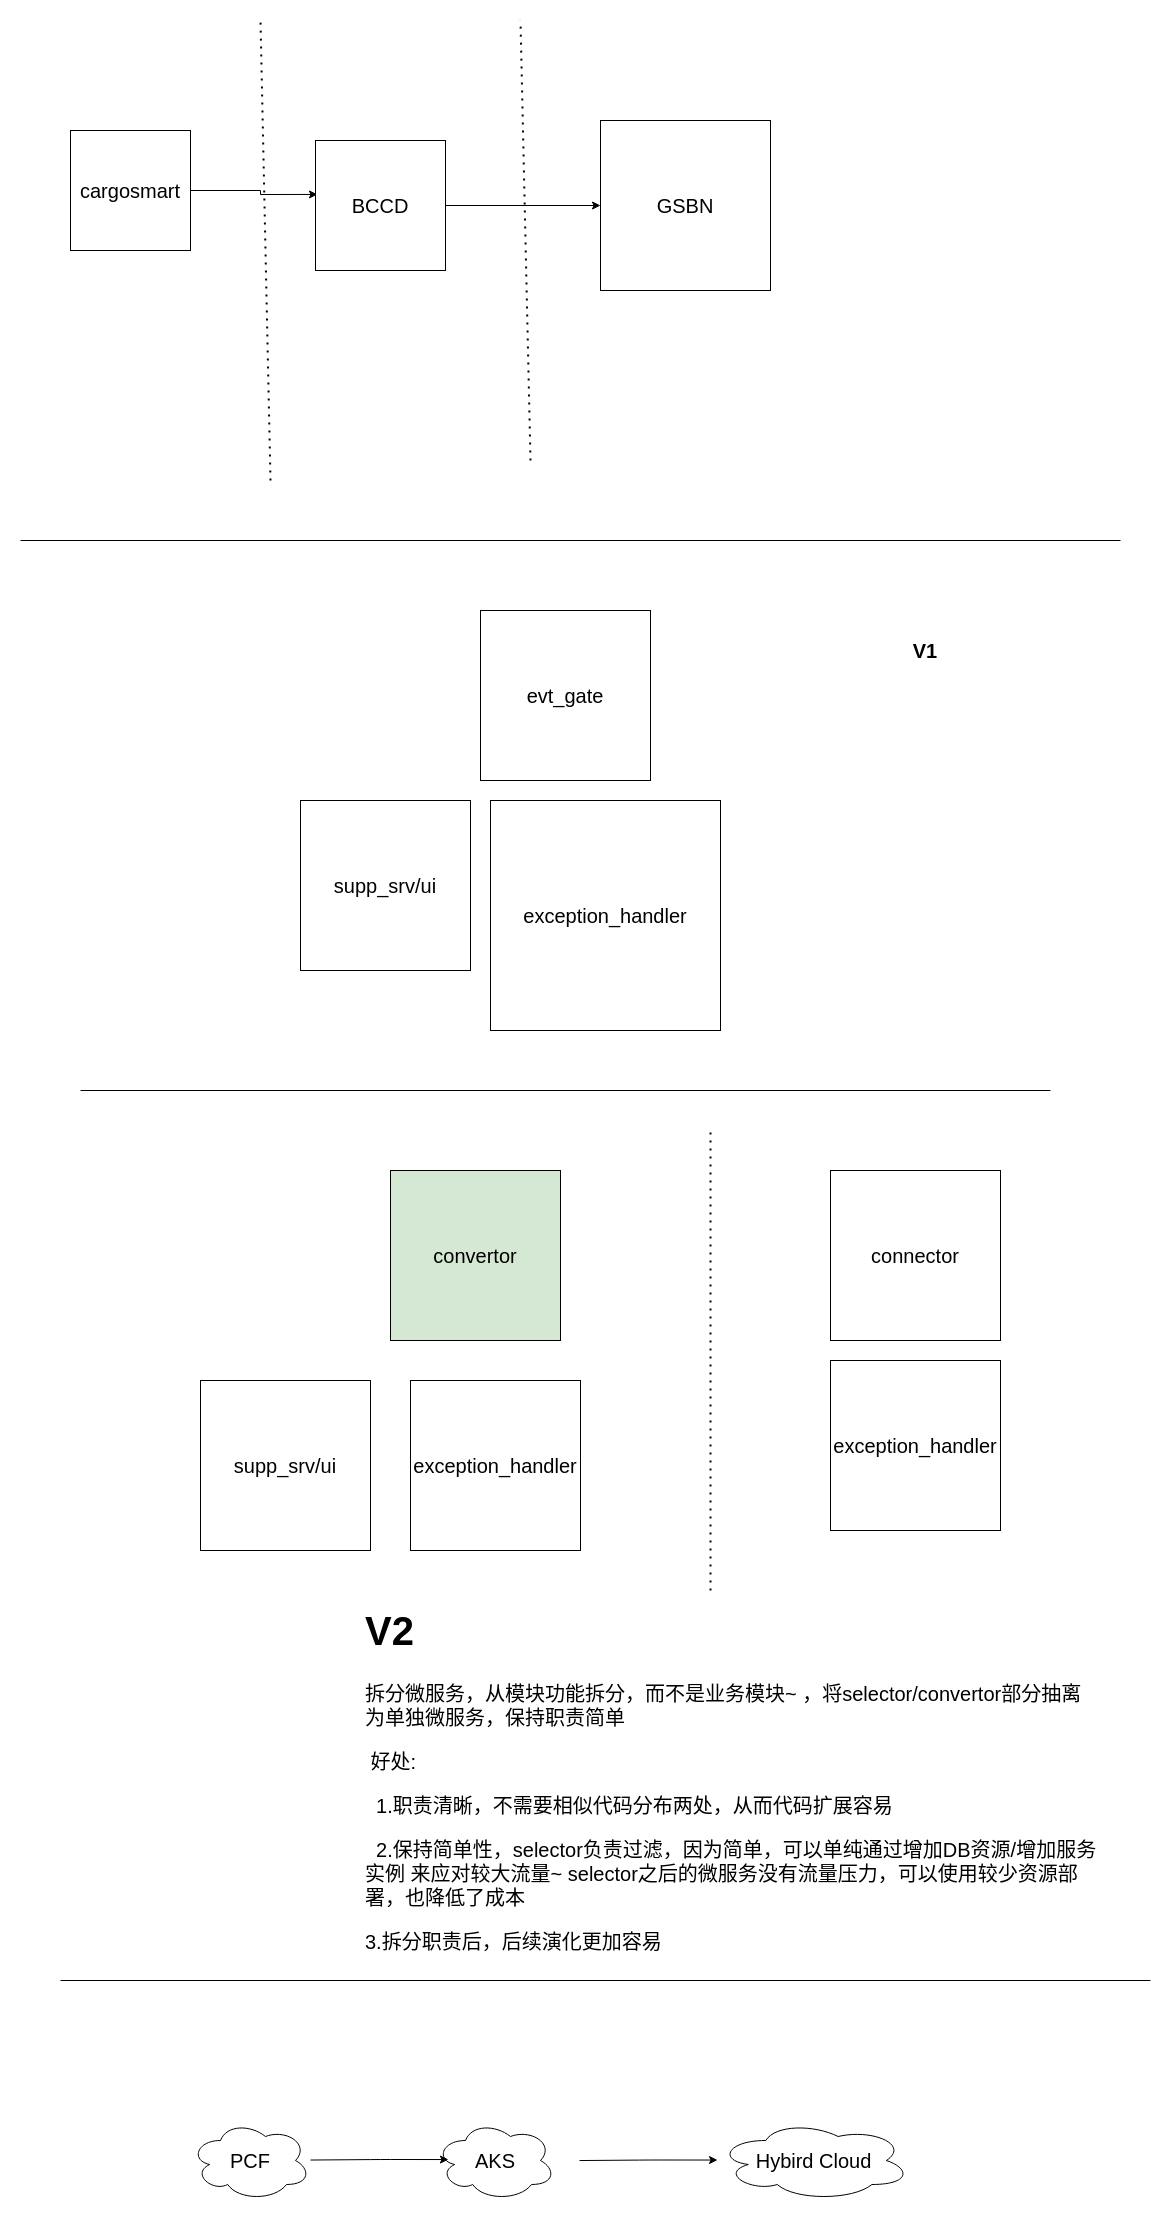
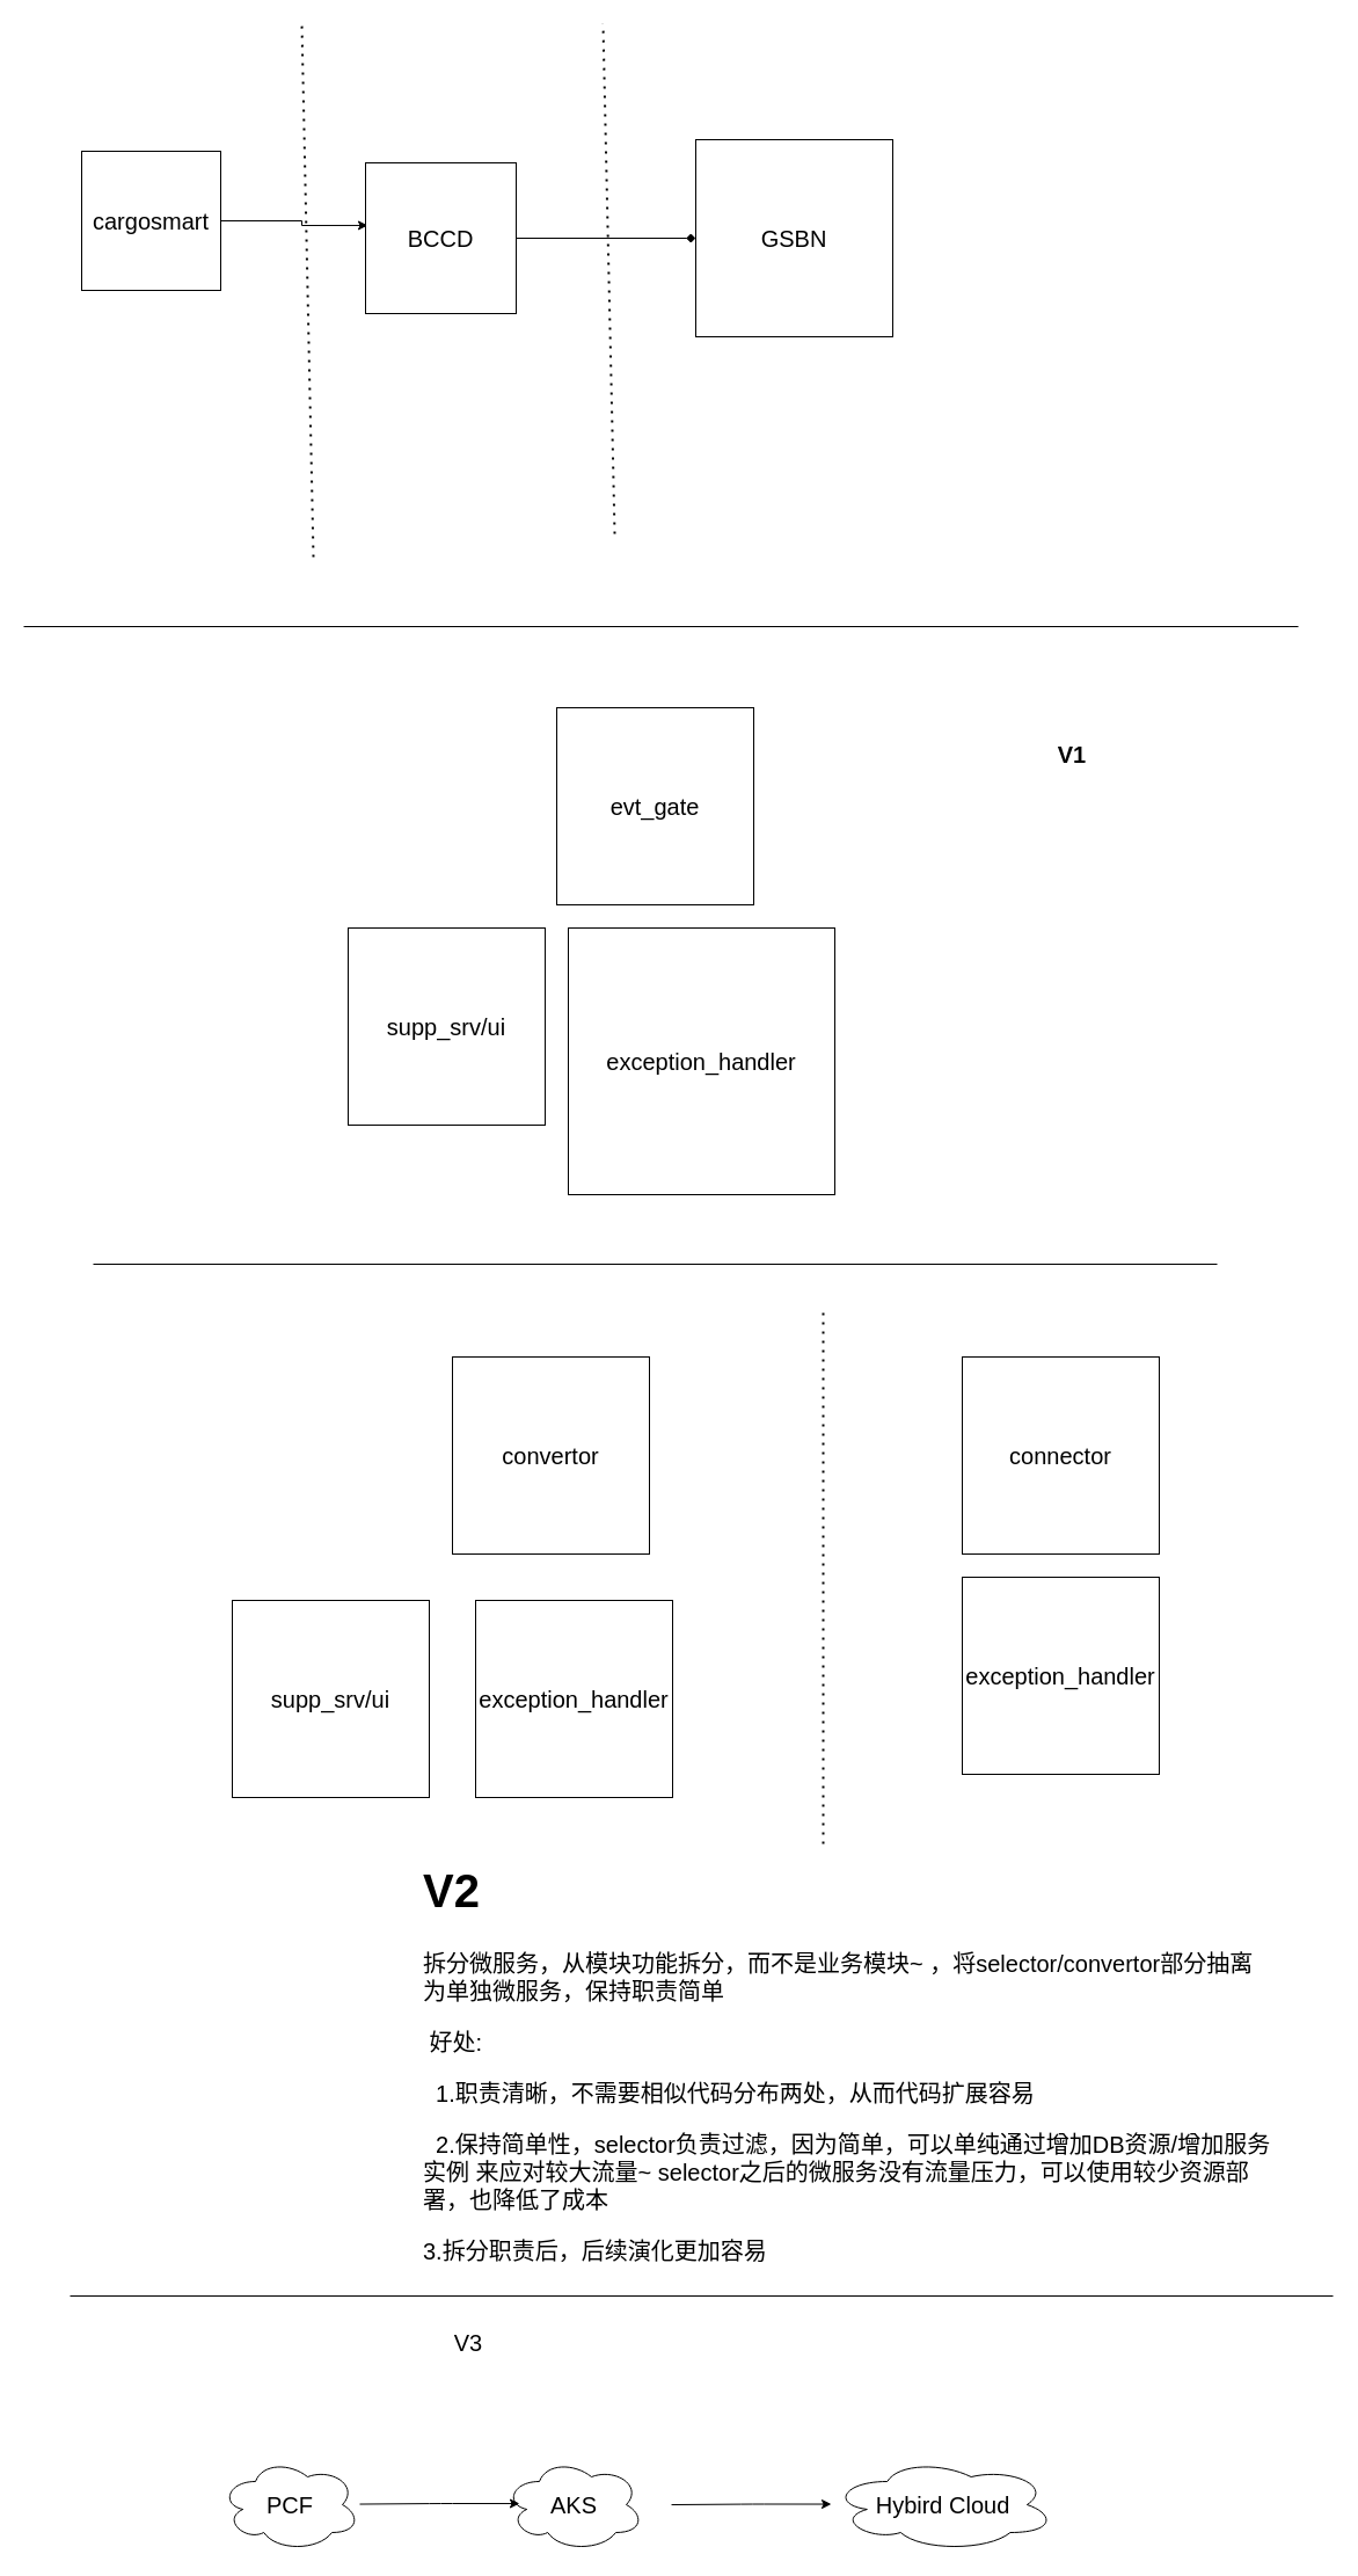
  <mxCell id="0" />
  <mxCell id="1" parent="0" />
  <mxCell id="2" style="edgeStyle=orthogonalEdgeStyle;rounded=0;orthogonalLoop=1;jettySize=auto;html=1;entryX=0.015;entryY=0.415;entryDx=0;entryDy=0;entryPerimeter=0;" edge="1" parent="1" source="3" target="5"><mxGeometry relative="1" as="geometry"><Array as="points"><mxPoint x="260" y="190" /><mxPoint x="260" y="194" /></Array></mxGeometry></mxCell>
  <mxCell id="3" value="&lt;font style=&quot;font-size: 20px&quot;&gt;cargosmart&lt;/font&gt;" style="whiteSpace=wrap;html=1;aspect=fixed;" vertex="1" parent="1"><mxGeometry x="70" y="130" width="120" height="120" as="geometry" /></mxCell>
- <mxCell id="4" style="edgeStyle=orthogonalEdgeStyle;rounded=0;orthogonalLoop=1;jettySize=auto;html=1;entryX=0;entryY=0.5;entryDx=0;entryDy=0;" edge="1" parent="1" source="5" target="6"><mxGeometry relative="1" as="geometry" /></mxCell>
+ <mxCell id="4" style="edgeStyle=orthogonalEdgeStyle;rounded=0;orthogonalLoop=1;jettySize=auto;html=1;entryX=0;entryY=0.5;entryDx=0;entryDy=0;endArrow=diamond;" edge="1" parent="1" source="5" target="6"><mxGeometry relative="1" as="geometry" /></mxCell>
  <mxCell id="5" value="&lt;font style=&quot;font-size: 20px&quot;&gt;BCCD&lt;/font&gt;" style="whiteSpace=wrap;html=1;aspect=fixed;" vertex="1" parent="1"><mxGeometry x="315" y="140" width="130" height="130" as="geometry" /></mxCell>
  <mxCell id="6" value="&lt;font style=&quot;font-size: 20px&quot;&gt;GSBN&lt;/font&gt;" style="whiteSpace=wrap;html=1;aspect=fixed;" vertex="1" parent="1"><mxGeometry x="600" y="120" width="170" height="170" as="geometry" /></mxCell>
  <mxCell id="7" value="" style="endArrow=none;html=1;" edge="1" parent="1"><mxGeometry width="50" height="50" relative="1" as="geometry"><mxPoint x="20" y="540" as="sourcePoint" /><mxPoint x="1120" y="540" as="targetPoint" /></mxGeometry></mxCell>
  <mxCell id="8" value="" style="endArrow=none;dashed=1;html=1;dashPattern=1 3;strokeWidth=2;" edge="1" parent="1"><mxGeometry width="50" height="50" relative="1" as="geometry"><mxPoint x="270" y="480" as="sourcePoint" /><mxPoint x="260" y="20" as="targetPoint" /></mxGeometry></mxCell>
  <mxCell id="9" value="" style="endArrow=none;dashed=1;html=1;dashPattern=1 3;strokeWidth=2;" edge="1" parent="1"><mxGeometry width="50" height="50" relative="1" as="geometry"><mxPoint x="530" y="460" as="sourcePoint" /><mxPoint x="520" y="20" as="targetPoint" /></mxGeometry></mxCell>
  <mxCell id="10" value="&lt;font style=&quot;font-size: 20px&quot;&gt;evt_gate&lt;/font&gt;" style="whiteSpace=wrap;html=1;aspect=fixed;" vertex="1" parent="1"><mxGeometry x="480" y="610" width="170" height="170" as="geometry" /></mxCell>
  <mxCell id="11" value="&lt;font style=&quot;font-size: 20px&quot;&gt;supp_srv/ui&lt;/font&gt;" style="whiteSpace=wrap;html=1;aspect=fixed;" vertex="1" parent="1"><mxGeometry x="300" y="800" width="170" height="170" as="geometry" /></mxCell>
  <mxCell id="12" value="&lt;font style=&quot;font-size: 20px&quot;&gt;exception_handler&lt;/font&gt;" style="whiteSpace=wrap;html=1;aspect=fixed;" vertex="1" parent="1"><mxGeometry x="490" y="800" width="230" height="230" as="geometry" /></mxCell>
  <mxCell id="13" value="V1" style="text;html=1;strokeColor=none;fillColor=none;align=center;verticalAlign=middle;whiteSpace=wrap;rounded=0;fontSize=20;fontStyle=1" vertex="1" parent="1"><mxGeometry x="830" y="610" width="190" height="80" as="geometry" /></mxCell>
  <mxCell id="14" value="" style="endArrow=none;html=1;fontSize=20;" edge="1" parent="1"><mxGeometry width="50" height="50" relative="1" as="geometry"><mxPoint x="80" y="1090" as="sourcePoint" /><mxPoint x="1050" y="1090" as="targetPoint" /></mxGeometry></mxCell>
  <mxCell id="15" value="&lt;font style=&quot;font-size: 20px&quot;&gt;supp_srv/ui&lt;/font&gt;" style="whiteSpace=wrap;html=1;aspect=fixed;" vertex="1" parent="1"><mxGeometry x="200" y="1380" width="170" height="170" as="geometry" /></mxCell>
  <mxCell id="16" value="&lt;font style=&quot;font-size: 20px&quot;&gt;exception_handler&lt;/font&gt;" style="whiteSpace=wrap;html=1;aspect=fixed;" vertex="1" parent="1"><mxGeometry x="410" y="1380" width="170" height="170" as="geometry" /></mxCell>
- <mxCell id="17" value="&lt;font style=&quot;font-size: 20px&quot;&gt;convertor&lt;/font&gt;" style="whiteSpace=wrap;html=1;aspect=fixed;fillColor=#d5e8d4;" vertex="1" parent="1"><mxGeometry x="390" y="1170" width="170" height="170" as="geometry" /></mxCell>
+ <mxCell id="17" value="&lt;font style=&quot;font-size: 20px&quot;&gt;convertor&lt;/font&gt;" style="whiteSpace=wrap;html=1;aspect=fixed;" vertex="1" parent="1"><mxGeometry x="390" y="1170" width="170" height="170" as="geometry" /></mxCell>
  <mxCell id="18" value="&lt;font style=&quot;font-size: 20px&quot;&gt;connector&lt;/font&gt;" style="whiteSpace=wrap;html=1;aspect=fixed;" vertex="1" parent="1"><mxGeometry x="830" y="1170" width="170" height="170" as="geometry" /></mxCell>
  <mxCell id="19" value="" style="endArrow=none;dashed=1;html=1;dashPattern=1 3;strokeWidth=2;fontSize=20;" edge="1" parent="1"><mxGeometry width="50" height="50" relative="1" as="geometry"><mxPoint x="710" y="1590" as="sourcePoint" /><mxPoint x="710" y="1130" as="targetPoint" /></mxGeometry></mxCell>
  <mxCell id="20" value="&lt;font style=&quot;font-size: 20px&quot;&gt;exception_handler&lt;/font&gt;" style="whiteSpace=wrap;html=1;aspect=fixed;" vertex="1" parent="1"><mxGeometry x="830" y="1360" width="170" height="170" as="geometry" /></mxCell>
  <mxCell id="21" value="" style="endArrow=none;html=1;fontSize=20;" edge="1" parent="1"><mxGeometry width="50" height="50" relative="1" as="geometry"><mxPoint x="60" y="1980" as="sourcePoint" /><mxPoint x="1150" y="1980" as="targetPoint" /></mxGeometry></mxCell>
  <mxCell id="22" value="&lt;h1&gt;V2&lt;br&gt;&lt;/h1&gt;&lt;p&gt;拆分微服务，从模块功能拆分，而不是业务模块~ ，将selector/convertor部分抽离为单独微服务，保持职责简单&lt;/p&gt;&lt;p&gt;&amp;nbsp;好处:&lt;/p&gt;&lt;p&gt;&amp;nbsp; 1.职责清晰，不需要相似代码分布两处，从而代码扩展容易&lt;/p&gt;&lt;p&gt;&amp;nbsp; 2.保持简单性，selector负责过滤，因为简单，可以单纯通过增加DB资源/增加服务实例 来应对较大流量~ selector之后的微服务没有流量压力，可以使用较少资源部署，也降低了成本&lt;/p&gt;&lt;p&gt;3.拆分职责后，后续演化更加容易&lt;br&gt;&lt;/p&gt;&lt;p&gt;&lt;br&gt;&lt;/p&gt;&lt;p&gt;&lt;br&gt;&lt;/p&gt;" style="text;html=1;strokeColor=none;fillColor=none;spacing=5;spacingTop=-20;whiteSpace=wrap;overflow=hidden;rounded=0;fontSize=20;" vertex="1" parent="1"><mxGeometry x="360" y="1590" width="740" height="370" as="geometry" /></mxCell>
+ <mxCell id="23" value="V3" style="text;html=1;strokeColor=none;fillColor=none;align=center;verticalAlign=middle;whiteSpace=wrap;rounded=0;fontSize=20;" vertex="1" parent="1"><mxGeometry x="384" y="2010" width="40" height="20" as="geometry" /></mxCell>
  <mxCell id="24" value="PCF" style="ellipse;shape=cloud;whiteSpace=wrap;html=1;fontSize=20;" vertex="1" parent="1"><mxGeometry x="190" y="2120" width="120" height="80" as="geometry" /></mxCell>
  <mxCell id="25" value="AKS" style="ellipse;shape=cloud;whiteSpace=wrap;html=1;fontSize=20;" vertex="1" parent="1"><mxGeometry x="435" y="2120" width="120" height="80" as="geometry" /></mxCell>
  <mxCell id="26" value="Hybird Cloud" style="ellipse;shape=cloud;whiteSpace=wrap;html=1;fontSize=20;" vertex="1" parent="1"><mxGeometry x="717" y="2120" width="193" height="80" as="geometry" /></mxCell>
  <mxCell id="27" value="" style="endArrow=classic;html=1;fontSize=20;entryX=0.108;entryY=0.488;entryDx=0;entryDy=0;entryPerimeter=0;" edge="1" parent="1" source="24" target="25"><mxGeometry width="50" height="50" relative="1" as="geometry"><mxPoint x="310" y="2210" as="sourcePoint" /><mxPoint x="380.711" y="2160" as="targetPoint" /><Array as="points"><mxPoint x="380" y="2159" /></Array></mxGeometry></mxCell>
  <mxCell id="28" value="" style="endArrow=classic;html=1;fontSize=20;entryX=0.108;entryY=0.488;entryDx=0;entryDy=0;entryPerimeter=0;" edge="1" parent="1"><mxGeometry width="50" height="50" relative="1" as="geometry"><mxPoint x="579.036" y="2160.038" as="sourcePoint" /><mxPoint x="717" y="2159.54" as="targetPoint" /><Array as="points"><mxPoint x="649.04" y="2159.5" /></Array></mxGeometry></mxCell>
